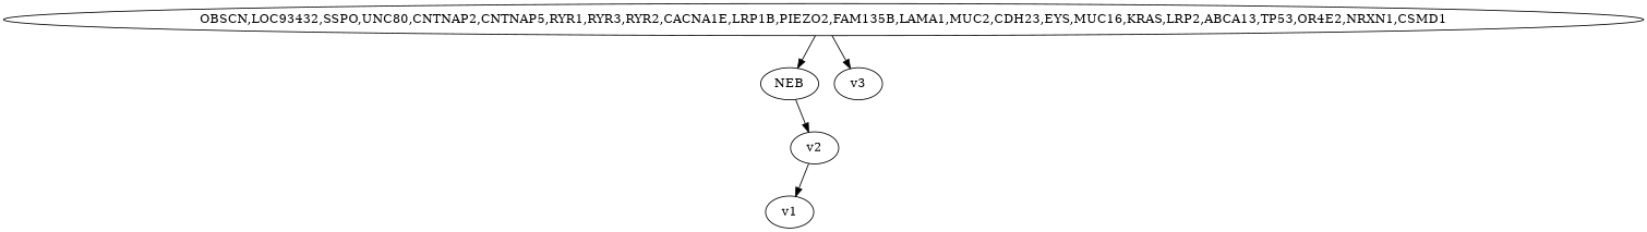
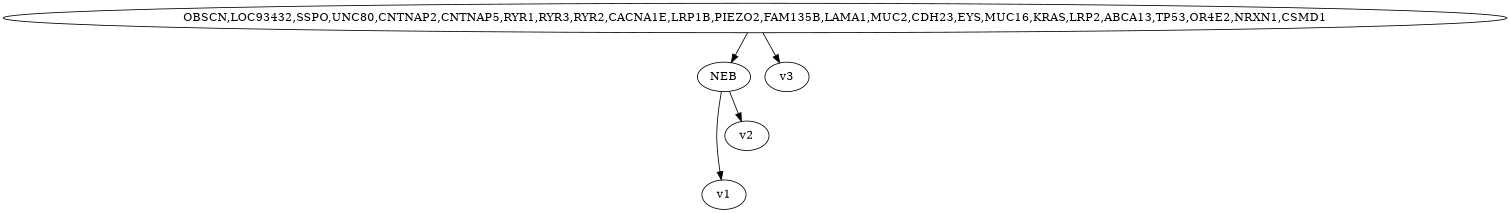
  digraph {
    n1 [label=NEB]
    n2 [label=v1]
    v2
    n4 [label="OBSCN,LOC93432,SSPO,UNC80,CNTNAP2,CNTNAP5,RYR1,RYR3,RYR2,CACNA1E,LRP1B,PIEZO2,FAM135B,LAMA1,MUC2,CDH23,EYS,MUC16,KRAS,LRP2,ABCA13,TP53,OR4E2,NRXN1,CSMD1"]
    v3
-   v2 -> n2
+   n1 -> n2
    n1 -> v2
    n4 -> n1
    n4 -> v3
  }
